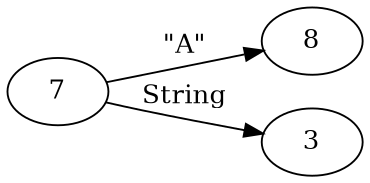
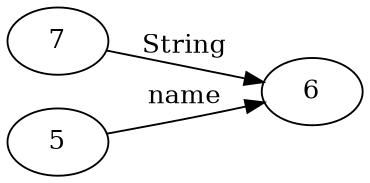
  digraph {
    fontcolor=black
    fontname="Times-Roman"
    fontsize=14
    rankdir=LR
    node [fontcolor=black fontname="Times-Roman" fontsize=14 shape=ellipse style=solid]
    edge [fontcolor=black fontname="Times-Roman" fontsize=14 style=solid]
    7
-   8
-   6 [label=3]
-   7 -> 8 [label="\"A\""]
+   6
+   5
    7 -> 6 [label=String]
+   5 -> 6 [label=name]
  }
